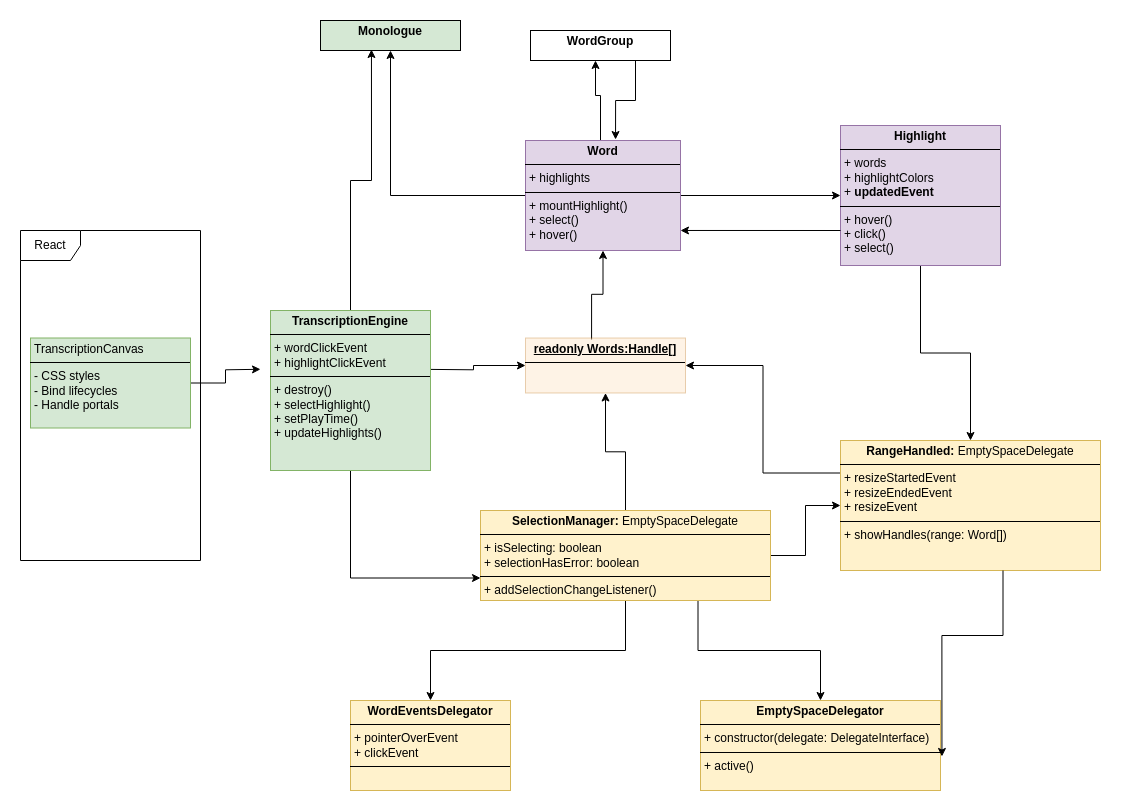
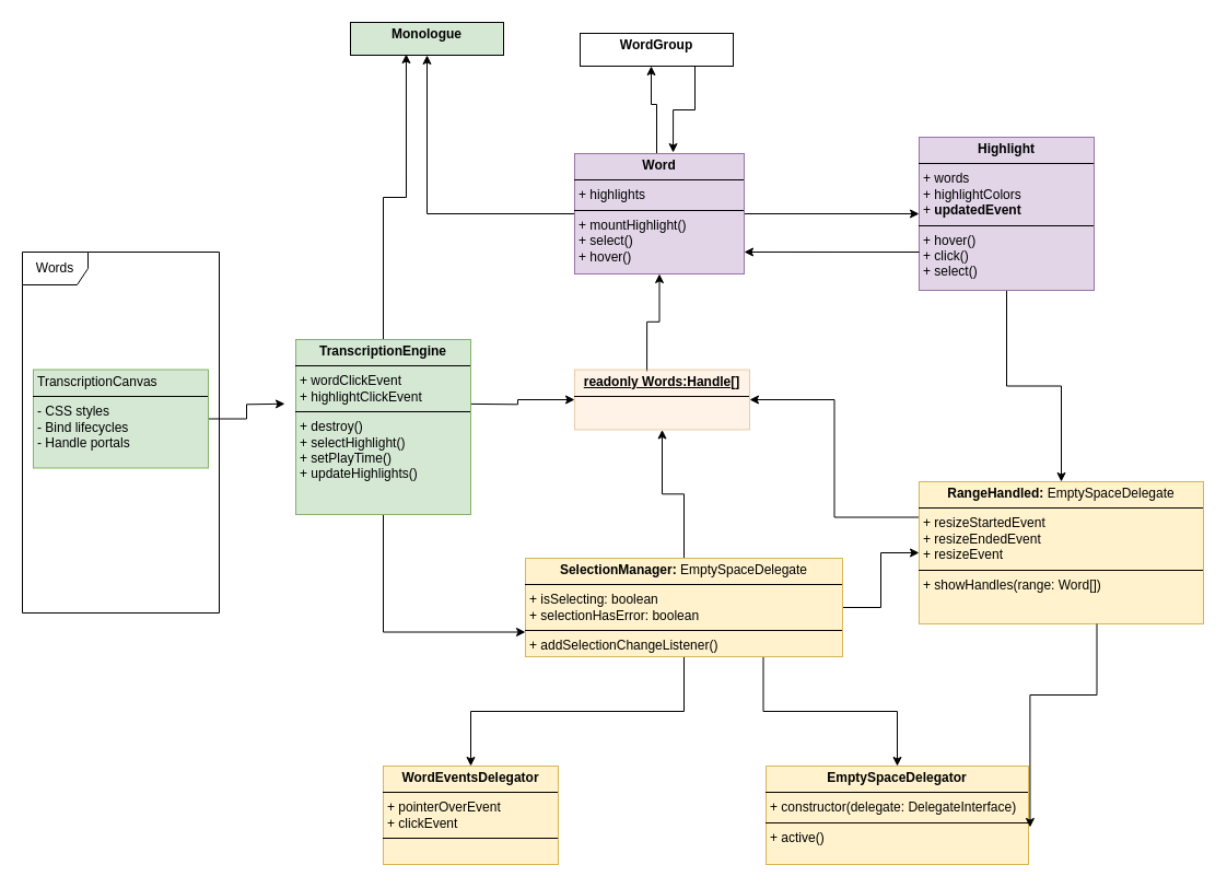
  <mxCell id="0" />
  <mxCell id="1" parent="0" />
  <mxCell id="2" style="edgeStyle=orthogonalEdgeStyle;rounded=0;orthogonalLoop=1;jettySize=auto;html=1;" edge="1" parent="1" target="16"><mxGeometry relative="1" as="geometry"><mxPoint x="420" y="368.8" as="sourcePoint" /><mxPoint x="532.5" y="375" as="targetPoint" /></mxGeometry></mxCell>
  <mxCell id="3" style="edgeStyle=orthogonalEdgeStyle;rounded=0;orthogonalLoop=1;jettySize=auto;html=1;exitX=0;exitY=0.5;exitDx=0;exitDy=0;entryX=0.5;entryY=1;entryDx=0;entryDy=0;" edge="1" parent="1" source="6" target="7"><mxGeometry relative="1" as="geometry" /></mxCell>
  <mxCell id="4" style="edgeStyle=orthogonalEdgeStyle;rounded=0;orthogonalLoop=1;jettySize=auto;html=1;exitX=0.5;exitY=0;exitDx=0;exitDy=0;" edge="1" parent="1" source="6" target="8"><mxGeometry relative="1" as="geometry"><Array as="points"><mxPoint x="600" y="140" /><mxPoint x="600" y="95" /><mxPoint x="595" y="95" /></Array></mxGeometry></mxCell>
  <mxCell id="5" style="edgeStyle=orthogonalEdgeStyle;rounded=0;orthogonalLoop=1;jettySize=auto;html=1;" edge="1" parent="1" source="6" target="20"><mxGeometry relative="1" as="geometry" /></mxCell>
  <mxCell id="6" value="&lt;p style=&quot;margin:0px;margin-top:4px;text-align:center;&quot;&gt;&lt;b&gt;Word&lt;/b&gt;&lt;/p&gt;&lt;hr size=&quot;1&quot; style=&quot;border-style:solid;&quot;&gt;&lt;p style=&quot;margin:0px;margin-left:4px;&quot;&gt;+ highlights&lt;/p&gt;&lt;hr size=&quot;1&quot; style=&quot;border-style:solid;&quot;&gt;&lt;p style=&quot;margin:0px;margin-left:4px;&quot;&gt;+ mountHighlight()&lt;/p&gt;&lt;p style=&quot;margin:0px;margin-left:4px;&quot;&gt;+ select()&lt;br&gt;+ hover()&lt;/p&gt;&lt;p style=&quot;margin:0px;margin-left:4px;&quot;&gt;&lt;br&gt;&lt;/p&gt;" style="verticalAlign=top;align=left;overflow=fill;html=1;whiteSpace=wrap;fillColor=#e1d5e7;strokeColor=#9673a6;" vertex="1" parent="1"><mxGeometry x="525" y="140" width="155" height="110" as="geometry" /></mxCell>
  <mxCell id="7" value="&lt;p style=&quot;margin:0px;margin-top:4px;text-align:center;&quot;&gt;&lt;b&gt;Monologue&lt;/b&gt;&lt;/p&gt;" style="verticalAlign=top;align=left;overflow=fill;html=1;whiteSpace=wrap;fillColor=#d5e8d4;" vertex="1" parent="1"><mxGeometry x="320" y="20" width="140" height="30" as="geometry" /></mxCell>
  <mxCell id="8" value="&lt;p style=&quot;margin:0px;margin-top:4px;text-align:center;&quot;&gt;&lt;b&gt;WordGroup&lt;/b&gt;&lt;/p&gt;" style="verticalAlign=top;align=left;overflow=fill;html=1;whiteSpace=wrap;" vertex="1" parent="1"><mxGeometry x="530" y="30" width="140" height="30" as="geometry" /></mxCell>
  <mxCell id="9" style="edgeStyle=orthogonalEdgeStyle;rounded=0;orthogonalLoop=1;jettySize=auto;html=1;entryX=0.364;entryY=0.967;entryDx=0;entryDy=0;entryPerimeter=0;" edge="1" parent="1" source="30" target="7"><mxGeometry relative="1" as="geometry"><mxPoint x="340" y="297.5" as="sourcePoint" /></mxGeometry></mxCell>
  <mxCell id="10" style="edgeStyle=orthogonalEdgeStyle;rounded=0;orthogonalLoop=1;jettySize=auto;html=1;" edge="1" parent="1" source="14" target="16"><mxGeometry relative="1" as="geometry"><mxPoint x="602.5" y="395" as="targetPoint" /></mxGeometry></mxCell>
  <mxCell id="11" style="edgeStyle=orthogonalEdgeStyle;rounded=0;orthogonalLoop=1;jettySize=auto;html=1;" edge="1" parent="1" source="14" target="17"><mxGeometry relative="1" as="geometry" /></mxCell>
  <mxCell id="12" style="edgeStyle=orthogonalEdgeStyle;rounded=0;orthogonalLoop=1;jettySize=auto;html=1;exitX=0.75;exitY=1;exitDx=0;exitDy=0;" edge="1" parent="1" source="14" target="18"><mxGeometry relative="1" as="geometry" /></mxCell>
  <mxCell id="13" style="edgeStyle=orthogonalEdgeStyle;rounded=0;orthogonalLoop=1;jettySize=auto;html=1;" edge="1" parent="1" source="14" target="22"><mxGeometry relative="1" as="geometry" /></mxCell>
  <mxCell id="14" value="&lt;p style=&quot;margin:0px;margin-top:4px;text-align:center;&quot;&gt;&lt;b&gt;SelectionManager:&amp;nbsp;&lt;/b&gt;&lt;span style=&quot;background-color: transparent; color: light-dark(rgb(0, 0, 0), rgb(255, 255, 255)); text-align: left;&quot;&gt;EmptySpaceDelegate&lt;/span&gt;&lt;/p&gt;&lt;hr size=&quot;1&quot; style=&quot;border-style:solid;&quot;&gt;&lt;p style=&quot;margin:0px;margin-left:4px;&quot;&gt;+ isSelecting: boolean&lt;/p&gt;&lt;p style=&quot;margin:0px;margin-left:4px;&quot;&gt;+ selectionHasError: boolean&lt;/p&gt;&lt;hr size=&quot;1&quot; style=&quot;border-style:solid;&quot;&gt;&lt;p style=&quot;margin:0px;margin-left:4px;&quot;&gt;+ addSelectionChangeListener()&lt;/p&gt;" style="verticalAlign=top;align=left;overflow=fill;html=1;whiteSpace=wrap;fillColor=#fff2cc;strokeColor=#d6b656;" vertex="1" parent="1"><mxGeometry x="480" y="510" width="290" height="90" as="geometry" /></mxCell>
  <mxCell id="15" style="edgeStyle=orthogonalEdgeStyle;rounded=0;orthogonalLoop=1;jettySize=auto;html=1;exitX=0.413;exitY=0.027;exitDx=0;exitDy=0;exitPerimeter=0;" edge="1" parent="1" source="16" target="6"><mxGeometry relative="1" as="geometry"><mxPoint x="602.5" y="355" as="sourcePoint" /></mxGeometry></mxCell>
  <mxCell id="16" value="&lt;p style=&quot;margin:0px;margin-top:4px;text-align:center;text-decoration:underline;&quot;&gt;&lt;b&gt;readonly Words:Handle[]&lt;/b&gt;&lt;/p&gt;&lt;hr size=&quot;1&quot; style=&quot;border-style:solid;&quot;&gt;&lt;p style=&quot;margin:0px;margin-left:8px;&quot;&gt;&lt;br&gt;&lt;/p&gt;" style="verticalAlign=top;align=left;overflow=fill;html=1;whiteSpace=wrap;fillColor=#fad7ac;strokeColor=#b46504;opacity=30;" vertex="1" parent="1"><mxGeometry x="525" y="337.5" width="160" height="55" as="geometry" /></mxCell>
  <mxCell id="17" value="&lt;p style=&quot;margin:0px;margin-top:4px;text-align:center;&quot;&gt;&lt;b&gt;WordEventsDelegator&lt;/b&gt;&lt;/p&gt;&lt;hr size=&quot;1&quot; style=&quot;border-style:solid;&quot;&gt;&lt;p style=&quot;margin:0px;margin-left:4px;&quot;&gt;+ pointerOverEvent&lt;/p&gt;&lt;p style=&quot;margin:0px;margin-left:4px;&quot;&gt;+ clickEvent&lt;/p&gt;&lt;hr size=&quot;1&quot; style=&quot;border-style:solid;&quot;&gt;&lt;p style=&quot;margin:0px;margin-left:4px;&quot;&gt;&lt;br&gt;&lt;/p&gt;" style="verticalAlign=top;align=left;overflow=fill;html=1;whiteSpace=wrap;fillColor=#fff2cc;strokeColor=#d6b656;" vertex="1" parent="1"><mxGeometry x="350" y="700" width="160" height="90" as="geometry" /></mxCell>
  <mxCell id="18" value="&lt;p style=&quot;margin:0px;margin-top:4px;text-align:center;&quot;&gt;&lt;b&gt;EmptySpaceDelegator&lt;/b&gt;&lt;/p&gt;&lt;hr size=&quot;1&quot; style=&quot;border-style:solid;&quot;&gt;&lt;p style=&quot;margin:0px;margin-left:4px;&quot;&gt;+ constructor(delegate: DelegateInterface)&lt;/p&gt;&lt;hr size=&quot;1&quot; style=&quot;border-style:solid;&quot;&gt;&lt;p style=&quot;margin:0px;margin-left:4px;&quot;&gt;&lt;span style=&quot;background-color: transparent; color: light-dark(rgb(0, 0, 0), rgb(255, 255, 255));&quot;&gt;+ active()&lt;/span&gt;&lt;/p&gt;&lt;div&gt;&lt;br&gt;&lt;/div&gt;" style="verticalAlign=top;align=left;overflow=fill;html=1;whiteSpace=wrap;fillColor=#fff2cc;strokeColor=#d6b656;" vertex="1" parent="1"><mxGeometry x="700" y="700" width="240" height="90" as="geometry" /></mxCell>
  <mxCell id="19" style="edgeStyle=orthogonalEdgeStyle;rounded=0;orthogonalLoop=1;jettySize=auto;html=1;" edge="1" parent="1" source="20" target="22"><mxGeometry relative="1" as="geometry" /></mxCell>
  <mxCell id="20" value="&lt;p style=&quot;margin:0px;margin-top:4px;text-align:center;&quot;&gt;&lt;b&gt;Highlight&lt;/b&gt;&lt;/p&gt;&lt;hr size=&quot;1&quot; style=&quot;border-style:solid;&quot;&gt;&lt;p style=&quot;margin:0px;margin-left:4px;&quot;&gt;+ words&lt;/p&gt;&lt;p style=&quot;margin:0px;margin-left:4px;&quot;&gt;+ highlightColors&lt;/p&gt;&lt;p style=&quot;margin:0px;margin-left:4px;&quot;&gt;+ &lt;b&gt;updatedEvent&lt;/b&gt;&lt;/p&gt;&lt;hr size=&quot;1&quot; style=&quot;border-style:solid;&quot;&gt;&lt;p style=&quot;margin:0px;margin-left:4px;&quot;&gt;+ hover()&lt;br&gt;+ click()&lt;br&gt;+ select()&lt;/p&gt;" style="verticalAlign=top;align=left;overflow=fill;html=1;whiteSpace=wrap;fillColor=#e1d5e7;strokeColor=#9673a6;" vertex="1" parent="1"><mxGeometry x="840" y="125" width="160" height="140" as="geometry" /></mxCell>
  <mxCell id="21" style="edgeStyle=orthogonalEdgeStyle;rounded=0;orthogonalLoop=1;jettySize=auto;html=1;exitX=0;exitY=0.25;exitDx=0;exitDy=0;entryX=1;entryY=0.5;entryDx=0;entryDy=0;" edge="1" parent="1" source="22" target="16"><mxGeometry relative="1" as="geometry" /></mxCell>
  <mxCell id="22" value="&lt;p style=&quot;margin:0px;margin-top:4px;text-align:center;&quot;&gt;&lt;b&gt;RangeHandled&lt;/b&gt;&lt;b style=&quot;background-color: transparent; color: light-dark(rgb(0, 0, 0), rgb(255, 255, 255));&quot;&gt;:&amp;nbsp;&lt;/b&gt;&lt;span style=&quot;background-color: transparent; color: light-dark(rgb(0, 0, 0), rgb(255, 255, 255)); text-align: left;&quot;&gt;EmptySpaceDelegate&lt;/span&gt;&lt;/p&gt;&lt;hr size=&quot;1&quot; style=&quot;border-style:solid;&quot;&gt;&lt;p style=&quot;margin:0px;margin-left:4px;&quot;&gt;+ resizeStartedEvent&lt;/p&gt;&lt;p style=&quot;margin:0px;margin-left:4px;&quot;&gt;+ resizeEndedEvent&lt;/p&gt;&lt;p style=&quot;margin:0px;margin-left:4px;&quot;&gt;+ resizeEvent&lt;/p&gt;&lt;hr size=&quot;1&quot; style=&quot;border-style:solid;&quot;&gt;&lt;p style=&quot;margin:0px;margin-left:4px;&quot;&gt;+ showHandles(range: Word[])&lt;/p&gt;" style="verticalAlign=top;align=left;overflow=fill;html=1;whiteSpace=wrap;fillColor=#fff2cc;strokeColor=#d6b656;" vertex="1" parent="1"><mxGeometry x="840" y="440" width="260" height="130" as="geometry" /></mxCell>
  <mxCell id="23" style="edgeStyle=orthogonalEdgeStyle;rounded=0;orthogonalLoop=1;jettySize=auto;html=1;entryX=1.006;entryY=0.622;entryDx=0;entryDy=0;entryPerimeter=0;exitX=0.625;exitY=1;exitDx=0;exitDy=0;exitPerimeter=0;" edge="1" parent="1" source="22" target="18"><mxGeometry relative="1" as="geometry" /></mxCell>
  <mxCell id="24" style="edgeStyle=orthogonalEdgeStyle;rounded=0;orthogonalLoop=1;jettySize=auto;html=1;exitX=0;exitY=0.75;exitDx=0;exitDy=0;entryX=1;entryY=0.818;entryDx=0;entryDy=0;entryPerimeter=0;" edge="1" parent="1" source="20" target="6"><mxGeometry relative="1" as="geometry" /></mxCell>
  <mxCell id="25" style="edgeStyle=orthogonalEdgeStyle;rounded=0;orthogonalLoop=1;jettySize=auto;html=1;exitX=0.75;exitY=1;exitDx=0;exitDy=0;entryX=0.581;entryY=-0.009;entryDx=0;entryDy=0;entryPerimeter=0;" edge="1" parent="1" source="8" target="6"><mxGeometry relative="1" as="geometry"><mxPoint x="620" y="150" as="targetPoint" /></mxGeometry></mxCell>
  <mxCell id="26" style="edgeStyle=orthogonalEdgeStyle;rounded=0;orthogonalLoop=1;jettySize=auto;html=1;" edge="1" parent="1" source="27"><mxGeometry relative="1" as="geometry"><mxPoint x="260" y="368.8" as="targetPoint" /></mxGeometry></mxCell>
  <mxCell id="27" value="&lt;p style=&quot;margin:0px;margin-top:4px;text-align:center;&quot;&gt;&lt;/p&gt;&lt;p style=&quot;margin:0px;margin-left:4px;&quot;&gt;&lt;span style=&quot;text-align: center; background-color: transparent; color: light-dark(rgb(0, 0, 0), rgb(255, 255, 255));&quot;&gt;TranscriptionCanvas&lt;/span&gt;&lt;/p&gt;&lt;hr size=&quot;1&quot; style=&quot;border-style:solid;&quot;&gt;&lt;p style=&quot;margin:0px;margin-left:4px;&quot;&gt;- CSS styles&amp;nbsp;&lt;/p&gt;&lt;p style=&quot;margin:0px;margin-left:4px;&quot;&gt;- Bind lifecycles&lt;/p&gt;&lt;p style=&quot;margin:0px;margin-left:4px;&quot;&gt;- Handle portals&lt;/p&gt;" style="verticalAlign=top;align=left;overflow=fill;html=1;whiteSpace=wrap;fillColor=#d5e8d4;strokeColor=#82b366;" vertex="1" parent="1"><mxGeometry x="30" y="337.5" width="160" height="90" as="geometry" /></mxCell>
- <mxCell id="28" value="React" style="shape=umlFrame;whiteSpace=wrap;html=1;pointerEvents=0;" vertex="1" parent="1"><mxGeometry x="20" y="230" width="180" height="330" as="geometry" /></mxCell>
+ <mxCell id="28" value="Words" style="shape=umlFrame;whiteSpace=wrap;html=1;pointerEvents=0;" vertex="1" parent="1"><mxGeometry x="20" y="230" width="180" height="330" as="geometry" /></mxCell>
  <mxCell id="29" style="edgeStyle=orthogonalEdgeStyle;rounded=0;orthogonalLoop=1;jettySize=auto;html=1;exitX=0.5;exitY=1;exitDx=0;exitDy=0;entryX=0;entryY=0.75;entryDx=0;entryDy=0;" edge="1" parent="1" source="30" target="14"><mxGeometry relative="1" as="geometry" /></mxCell>
  <mxCell id="30" value="&lt;p style=&quot;margin:0px;margin-top:4px;text-align:center;&quot;&gt;&lt;b&gt;TranscriptionEngine&lt;/b&gt;&lt;/p&gt;&lt;hr size=&quot;1&quot; style=&quot;border-style:solid;&quot;&gt;&lt;p style=&quot;margin:0px;margin-left:4px;&quot;&gt;+ wordClickEvent&lt;/p&gt;&lt;p style=&quot;margin:0px;margin-left:4px;&quot;&gt;+ highlightClickEvent&lt;/p&gt;&lt;hr size=&quot;1&quot; style=&quot;border-style:solid;&quot;&gt;&lt;p style=&quot;margin:0px;margin-left:4px;&quot;&gt;+ destroy()&lt;/p&gt;&lt;p style=&quot;margin:0px;margin-left:4px;&quot;&gt;+ selectHighlight()&lt;/p&gt;&lt;p style=&quot;margin:0px;margin-left:4px;&quot;&gt;+ setPlayTime()&lt;/p&gt;&lt;p style=&quot;margin:0px;margin-left:4px;&quot;&gt;+ updateHighlights()&lt;/p&gt;" style="verticalAlign=top;align=left;overflow=fill;html=1;whiteSpace=wrap;fillColor=#d5e8d4;strokeColor=#82b366;" vertex="1" parent="1"><mxGeometry x="270" y="310" width="160" height="160" as="geometry" /></mxCell>
